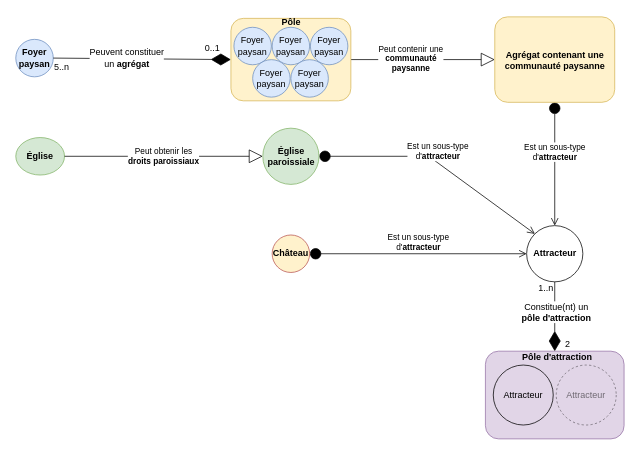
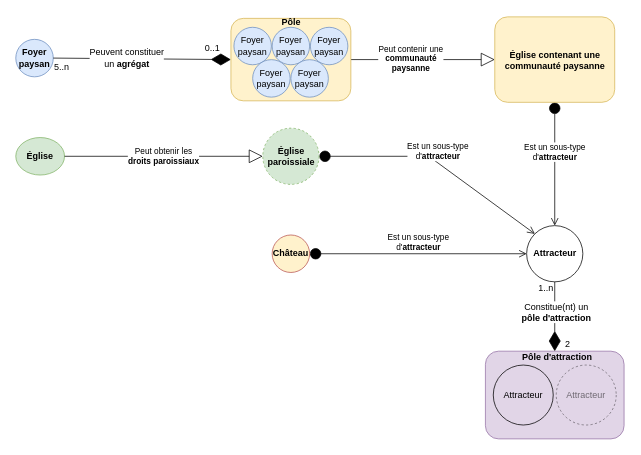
  <mxCell id="0" />
  <mxCell id="1" parent="0" />
  <mxCell id="2" value="&lt;b&gt;Foyer paysan&lt;/b&gt;" style="ellipse;whiteSpace=wrap;html=1;aspect=fixed;fillColor=#dae8fc;strokeColor=#6c8ebf;" vertex="1" parent="1"><mxGeometry x="20" y="52" width="50" height="50" as="geometry" /></mxCell>
  <mxCell id="3" value="&lt;b&gt;Église&lt;/b&gt;" style="ellipse;whiteSpace=wrap;html=1;aspect=fixed;fillColor=#d5e8d4;strokeColor=#82b366;" vertex="1" parent="1"><mxGeometry x="20" y="183" width="65" height="50" as="geometry" /></mxCell>
  <mxCell id="4" value="Est un sous-type&lt;br&gt;d'&lt;b&gt;attracteur&lt;/b&gt;&lt;br&gt;" style="html=1;verticalAlign=bottom;startArrow=circle;startFill=1;endArrow=open;startSize=6;endSize=8;exitX=0.5;exitY=1;exitDx=0;exitDy=0;entryX=0.5;entryY=0;entryDx=0;entryDy=0;" edge="1" parent="1" source="23" target="7"><mxGeometry width="80" relative="1" as="geometry"><mxPoint x="121" y="769" as="sourcePoint" /><mxPoint x="201" y="769" as="targetPoint" /></mxGeometry></mxCell>
  <mxCell id="5" value="Est un sous-type&lt;br&gt;d'&lt;b&gt;attracteur&lt;/b&gt;" style="html=1;verticalAlign=bottom;startArrow=circle;startFill=1;endArrow=open;startSize=6;endSize=8;exitX=1;exitY=0.5;exitDx=0;exitDy=0;entryX=0;entryY=0;entryDx=0;entryDy=0;" edge="1" parent="1" source="26" target="7"><mxGeometry width="80" relative="1" as="geometry"><mxPoint x="437.571" y="208" as="sourcePoint" /><mxPoint x="221" y="789" as="targetPoint" /><Array as="points"><mxPoint x="571" y="208" /></Array></mxGeometry></mxCell>
  <mxCell id="6" value="Est un sous-type&lt;br&gt;d'&lt;b&gt;attracteur&lt;/b&gt;" style="html=1;verticalAlign=bottom;startArrow=circle;startFill=1;endArrow=open;startSize=6;endSize=8;exitX=1;exitY=0.5;exitDx=0;exitDy=0;entryX=0;entryY=0.5;entryDx=0;entryDy=0;" edge="1" parent="1" source="25" target="7"><mxGeometry width="80" relative="1" as="geometry"><mxPoint x="125.571" y="341.714" as="sourcePoint" /><mxPoint x="211" y="779" as="targetPoint" /></mxGeometry></mxCell>
  <mxCell id="7" value="Attracteur" style="ellipse;whiteSpace=wrap;html=1;aspect=fixed;fillColor=none;align=center;fontStyle=1" vertex="1" parent="1"><mxGeometry x="701.5" y="300.5" width="75" height="75" as="geometry" /></mxCell>
  <mxCell id="8" value="" style="group" vertex="1" connectable="0" parent="1"><mxGeometry x="80.5" y="88" as="geometry" /></mxCell>
  <mxCell id="9" value="5..n" style="text;html=1;resizable=0;points=[];align=center;verticalAlign=middle;labelBackgroundColor=#ffffff;" vertex="1" connectable="0" parent="8"><mxGeometry x="-17" y="-4.5" as="geometry"><mxPoint x="17" y="4.5" as="offset" /></mxGeometry></mxCell>
  <mxCell id="10" value="" style="endArrow=diamondThin;endFill=1;endSize=24;html=1;exitX=1;exitY=0.5;exitDx=0;exitDy=0;entryX=0;entryY=0.5;entryDx=0;entryDy=0;" edge="1" parent="1" source="2" target="15"><mxGeometry width="160" relative="1" as="geometry"><mxPoint x="71" y="433" as="sourcePoint" /><mxPoint x="881.69" y="79" as="targetPoint" /></mxGeometry></mxCell>
  <mxCell id="11" value="Peuvent constituer&lt;br&gt;un &lt;b&gt;agrégat&lt;/b&gt;&lt;br&gt;" style="text;html=1;resizable=0;points=[];align=center;verticalAlign=middle;labelBackgroundColor=#ffffff;" vertex="1" connectable="0" parent="10"><mxGeometry x="-0.256" y="1" relative="1" as="geometry"><mxPoint x="9" as="offset" /></mxGeometry></mxCell>
  <mxCell id="12" value="0..1" style="text;html=1;resizable=0;points=[];align=center;verticalAlign=middle;labelBackgroundColor=#ffffff;" vertex="1" connectable="0" parent="10"><mxGeometry x="0.737" y="5" relative="1" as="geometry"><mxPoint x="5.5" y="-10.5" as="offset" /></mxGeometry></mxCell>
  <mxCell id="13" value="Peut contenir une&lt;br&gt;&lt;b&gt;communauté&lt;br&gt;paysanne&lt;/b&gt;" style="endArrow=block;endSize=16;endFill=0;html=1;exitX=1;exitY=0.5;exitDx=0;exitDy=0;entryX=0;entryY=0.5;entryDx=0;entryDy=0;" edge="1" parent="1" source="15" target="23"><mxGeometry x="-0.167" y="1" width="160" relative="1" as="geometry"><mxPoint x="381" y="103" as="sourcePoint" /><mxPoint x="501" y="103" as="targetPoint" /><mxPoint as="offset" /></mxGeometry></mxCell>
  <mxCell id="14" value="" style="group" vertex="1" connectable="0" parent="1"><mxGeometry x="307" y="20" width="160" height="114" as="geometry" /></mxCell>
  <mxCell id="15" value="" style="rounded=1;whiteSpace=wrap;html=1;fillColor=#fff2cc;strokeColor=#d6b656;" vertex="1" parent="14"><mxGeometry y="4" width="160" height="110" as="geometry" /></mxCell>
  <mxCell id="16" value="Foyer paysan" style="ellipse;whiteSpace=wrap;html=1;aspect=fixed;fillColor=#dae8fc;strokeColor=#6c8ebf;" vertex="1" parent="14"><mxGeometry x="55" y="15.909" width="50" height="50" as="geometry" /></mxCell>
  <mxCell id="17" value="Foyer paysan" style="ellipse;whiteSpace=wrap;html=1;aspect=fixed;fillColor=#dae8fc;strokeColor=#6c8ebf;" vertex="1" parent="14"><mxGeometry x="4" y="15.909" width="50" height="50" as="geometry" /></mxCell>
  <mxCell id="18" value="Foyer paysan" style="ellipse;whiteSpace=wrap;html=1;aspect=fixed;fillColor=#dae8fc;strokeColor=#6c8ebf;" vertex="1" parent="14"><mxGeometry x="106" y="15.909" width="50" height="50" as="geometry" /></mxCell>
  <mxCell id="19" value="Foyer paysan" style="ellipse;whiteSpace=wrap;html=1;aspect=fixed;fillColor=#dae8fc;strokeColor=#6c8ebf;" vertex="1" parent="14"><mxGeometry x="29" y="59.091" width="50" height="50" as="geometry" /></mxCell>
  <mxCell id="20" value="Foyer paysan" style="ellipse;whiteSpace=wrap;html=1;aspect=fixed;fillColor=#dae8fc;strokeColor=#6c8ebf;" vertex="1" parent="14"><mxGeometry x="80" y="59.136" width="50" height="50" as="geometry" /></mxCell>
  <mxCell id="21" value="&lt;div style=&quot;text-align: center&quot;&gt;&lt;span&gt;Pôle&lt;/span&gt;&lt;/div&gt;" style="text;html=1;resizable=0;points=[];autosize=1;align=center;verticalAlign=top;spacingTop=-4;fontStyle=1" vertex="1" parent="14"><mxGeometry x="50.0" width="60" height="20" as="geometry" /></mxCell>
  <mxCell id="22" value="" style="group" vertex="1" connectable="0" parent="1"><mxGeometry x="659" y="22" width="160" height="114" as="geometry" /></mxCell>
  <mxCell id="23" value="" style="rounded=1;whiteSpace=wrap;html=1;fillColor=#fff2cc;strokeColor=#d6b656;flipH=1;" vertex="1" parent="22"><mxGeometry width="160" height="114" as="geometry" /></mxCell>
- <mxCell id="24" value="&lt;div style=&quot;text-align: center&quot;&gt;&lt;span&gt;Agrégat contenant une&lt;/span&gt;&lt;/div&gt;&lt;div style=&quot;text-align: center&quot;&gt;&lt;span&gt;communauté paysanne&lt;/span&gt;&lt;/div&gt;" style="text;html=1;resizable=0;points=[];autosize=1;align=center;verticalAlign=top;spacingTop=-4;fontStyle=1" vertex="1" parent="22"><mxGeometry x="10" y="42.0" width="140" height="30" as="geometry" /></mxCell>
+ <mxCell id="24" value="&lt;div style=&quot;text-align: center&quot;&gt;&lt;span&gt;Église contenant une&lt;/span&gt;&lt;/div&gt;&lt;div style=&quot;text-align: center&quot;&gt;&lt;span&gt;communauté paysanne&lt;/span&gt;&lt;/div&gt;" style="text;html=1;resizable=0;points=[];autosize=1;align=center;verticalAlign=top;spacingTop=-4;fontStyle=1" vertex="1" parent="22"><mxGeometry x="10" y="42.0" width="140" height="30" as="geometry" /></mxCell>
  <mxCell id="25" value="&lt;b&gt;Château&lt;/b&gt;" style="ellipse;whiteSpace=wrap;html=1;aspect=fixed;fillColor=#fff2cc;strokeColor=#b85450;" vertex="1" parent="1"><mxGeometry x="362" y="313" width="50" height="50" as="geometry" /></mxCell>
- <mxCell id="26" value="&lt;b&gt;Église&lt;br&gt;paroissiale&lt;br&gt;&lt;/b&gt;" style="ellipse;whiteSpace=wrap;html=1;aspect=fixed;fillColor=#d5e8d4;strokeColor=#82b366;" vertex="1" parent="1"><mxGeometry x="349.5" y="170.5" width="75" height="75" as="geometry" /></mxCell>
+ <mxCell id="26" value="&lt;b&gt;Église&lt;br&gt;paroissiale&lt;br&gt;&lt;/b&gt;" style="ellipse;whiteSpace=wrap;html=1;aspect=fixed;fillColor=#d5e8d4;strokeColor=#82b366;dashed=1;" vertex="1" parent="1"><mxGeometry x="349.5" y="170.5" width="75" height="75" as="geometry" /></mxCell>
  <mxCell id="27" value="Peut obtenir les&lt;br&gt;&lt;b&gt;droits paroissiaux&lt;/b&gt;&lt;br&gt;" style="endArrow=block;endSize=16;endFill=0;html=1;entryX=0;entryY=0.5;entryDx=0;entryDy=0;exitX=1;exitY=0.5;exitDx=0;exitDy=0;" edge="1" parent="1" source="3" target="26"><mxGeometry width="160" relative="1" as="geometry"><mxPoint x="421" y="443" as="sourcePoint" /><mxPoint x="336.429" y="208" as="targetPoint" /></mxGeometry></mxCell>
  <mxCell id="28" value="" style="rounded=1;whiteSpace=wrap;html=1;fillColor=#e1d5e7;strokeColor=#9673a6;flipH=1;" vertex="1" parent="1"><mxGeometry x="646.5" y="468" width="185" height="117" as="geometry" /></mxCell>
  <mxCell id="29" value="&lt;span style=&quot;font-weight: normal&quot;&gt;Attracteur&lt;/span&gt;" style="ellipse;whiteSpace=wrap;html=1;aspect=fixed;fillColor=none;align=center;fontStyle=1" vertex="1" parent="1"><mxGeometry x="657" y="486.5" width="80" height="80" as="geometry" /></mxCell>
  <mxCell id="30" value="&lt;p style=&quot;line-height: 10%&quot;&gt;&lt;span style=&quot;font-weight: normal&quot;&gt;Attracteur&lt;/span&gt;&lt;/p&gt;" style="ellipse;whiteSpace=wrap;html=1;aspect=fixed;fillColor=none;align=center;fontStyle=1;dashed=1;opacity=50;shadow=0;textOpacity=50;" vertex="1" parent="1"><mxGeometry x="741" y="486.5" width="80" height="80" as="geometry" /></mxCell>
  <mxCell id="31" value="&lt;div style=&quot;text-align: center&quot;&gt;&lt;span&gt;Pôle d'attraction&lt;/span&gt;&lt;/div&gt;" style="text;html=1;resizable=0;points=[];autosize=1;align=center;verticalAlign=top;spacingTop=-4;fontStyle=1" vertex="1" parent="1"><mxGeometry x="691.5" y="465.5" width="100" height="20" as="geometry" /></mxCell>
  <mxCell id="32" value="2" style="text;html=1;resizable=0;points=[];align=center;verticalAlign=middle;labelBackgroundColor=#ffffff;" vertex="1" connectable="0" parent="1"><mxGeometry x="738.064" y="454.372" as="geometry"><mxPoint x="17" y="4.5" as="offset" /></mxGeometry></mxCell>
  <mxCell id="33" value="" style="endArrow=diamondThin;endFill=1;endSize=24;html=1;exitX=0.5;exitY=1;exitDx=0;exitDy=0;entryX=0.5;entryY=0;entryDx=0;entryDy=0;" edge="1" parent="1" source="7" target="28"><mxGeometry width="160" relative="1" as="geometry"><mxPoint x="431" y="912.448" as="sourcePoint" /><mxPoint x="571" y="829" as="targetPoint" /></mxGeometry></mxCell>
  <mxCell id="34" value="Constitue(nt) un&lt;br&gt;&lt;b&gt;pôle d'attraction&lt;/b&gt;&lt;br&gt;" style="text;html=1;resizable=0;points=[];align=center;verticalAlign=middle;labelBackgroundColor=#ffffff;" vertex="1" connectable="0" parent="33"><mxGeometry x="-0.256" y="1" relative="1" as="geometry"><mxPoint y="6" as="offset" /></mxGeometry></mxCell>
  <mxCell id="35" value="" style="group" vertex="1" connectable="0" parent="1"><mxGeometry x="726" y="383" as="geometry" /></mxCell>
  <mxCell id="36" value="1..n" style="text;html=1;resizable=0;points=[];align=center;verticalAlign=middle;labelBackgroundColor=#ffffff;" vertex="1" connectable="0" parent="35"><mxGeometry x="-17" y="-4.5" as="geometry"><mxPoint x="17" y="4.5" as="offset" /></mxGeometry></mxCell>
